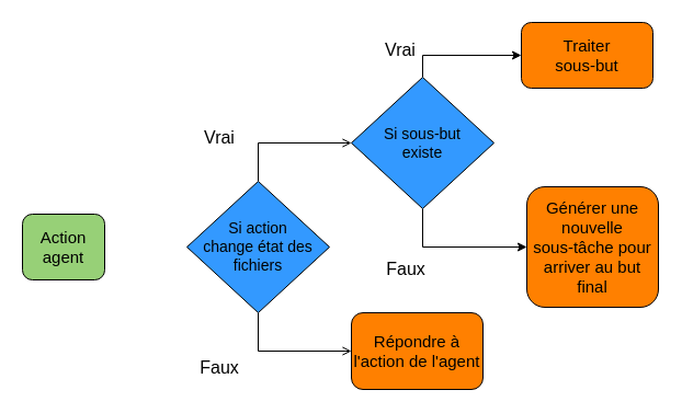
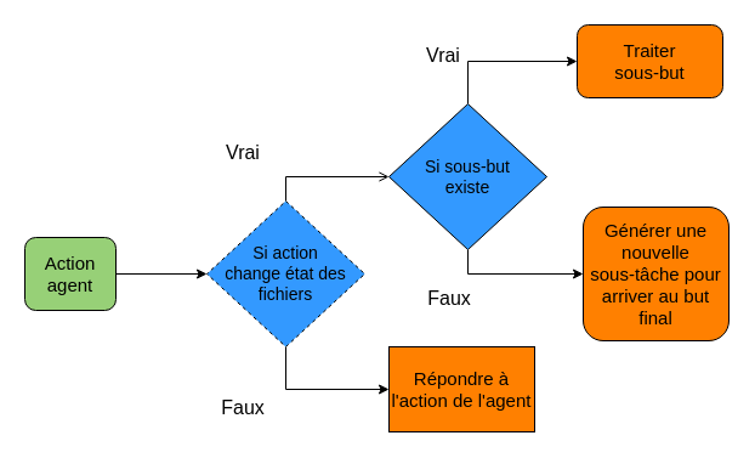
  <mxCell id="0" />
  <mxCell id="1" parent="0" />
+ <mxCell id="2" style="edgeStyle=orthogonalEdgeStyle;rounded=0;orthogonalLoop=1;jettySize=auto;html=1;exitX=1;exitY=0.5;exitDx=0;exitDy=0;" parent="1" source="3" target="11" edge="1"><mxGeometry relative="1" as="geometry" /></mxCell>
  <mxCell id="3" value="&lt;font style=&quot;font-size: 15px&quot;&gt;Action agent&lt;/font&gt;" style="rounded=1;whiteSpace=wrap;html=1;strokeColor=#000000;fillColor=#97D077;" parent="1" vertex="1"><mxGeometry x="20" y="195" width="75" height="60" as="geometry" /></mxCell>
  <mxCell id="4" style="edgeStyle=orthogonalEdgeStyle;rounded=0;orthogonalLoop=1;jettySize=auto;html=1;exitX=0.5;exitY=0;exitDx=0;exitDy=0;entryX=0;entryY=0.5;entryDx=0;entryDy=0;" parent="1" source="6" target="7" edge="1"><mxGeometry relative="1" as="geometry" /></mxCell>
  <mxCell id="5" style="edgeStyle=orthogonalEdgeStyle;rounded=0;orthogonalLoop=1;jettySize=auto;html=1;exitX=0.5;exitY=1;exitDx=0;exitDy=0;entryX=0;entryY=0.5;entryDx=0;entryDy=0;" parent="1" source="6" target="12" edge="1"><mxGeometry relative="1" as="geometry" /></mxCell>
- <mxCell id="6" value="&lt;div style=&quot;font-size: 14px&quot;&gt;&lt;font style=&quot;font-size: 14px&quot;&gt;Si sous-but&lt;/font&gt;&lt;/div&gt;&lt;div style=&quot;font-size: 14px&quot;&gt;&lt;font style=&quot;font-size: 14px&quot;&gt;existe&lt;br&gt;&lt;/font&gt;&lt;/div&gt;" style="rhombus;whiteSpace=wrap;html=1;strokeColor=#000000;fillColor=#3399FF;" parent="1" vertex="1"><mxGeometry x="320" y="70" width="130" height="120" as="geometry" /></mxCell>
+ <mxCell id="6" value="&lt;div style=&quot;font-size: 14px&quot;&gt;&lt;font style=&quot;font-size: 14px&quot;&gt;Si sous-but&lt;/font&gt;&lt;/div&gt;&lt;div style=&quot;font-size: 14px&quot;&gt;&lt;font style=&quot;font-size: 14px&quot;&gt;existe&lt;br&gt;&lt;/font&gt;&lt;/div&gt;" style="rhombus;whiteSpace=wrap;html=1;strokeColor=#000000;fillColor=#3399FF;" parent="1" vertex="1"><mxGeometry x="320" y="85" width="130" height="120" as="geometry" /></mxCell>
  <mxCell id="7" value="&lt;div style=&quot;font-size: 15px&quot;&gt;&lt;font style=&quot;font-size: 15px&quot;&gt;Traiter &lt;br&gt;&lt;/font&gt;&lt;/div&gt;&lt;div style=&quot;font-size: 15px&quot;&gt;&lt;font style=&quot;font-size: 15px&quot;&gt;sous-but&lt;br&gt;&lt;/font&gt;&lt;/div&gt;" style="rounded=1;whiteSpace=wrap;html=1;strokeColor=#000000;fillColor=#FF8000;" parent="1" vertex="1"><mxGeometry x="475" y="20" width="120" height="60" as="geometry" /></mxCell>
- <mxCell id="8" value="&lt;div style=&quot;font-size: 15px&quot;&gt;&lt;font style=&quot;font-size: 15px&quot;&gt;Répondre à l'action de l'agent&lt;br&gt;&lt;/font&gt;&lt;/div&gt;" style="rounded=1;whiteSpace=wrap;html=1;strokeColor=#000000;fillColor=#FF8000;" parent="1" vertex="1"><mxGeometry x="320" y="285" width="120" height="70" as="geometry" /></mxCell>
+ <mxCell id="8" value="&lt;div style=&quot;font-size: 15px&quot;&gt;&lt;font style=&quot;font-size: 15px&quot;&gt;Répondre à l'action de l'agent&lt;br&gt;&lt;/font&gt;&lt;/div&gt;" style="whiteSpace=wrap;html=1;strokeColor=#000000;fillColor=#FF8000;rounded=0;" parent="1" vertex="1"><mxGeometry x="320" y="285" width="120" height="70" as="geometry" /></mxCell>
  <mxCell id="9" style="edgeStyle=orthogonalEdgeStyle;rounded=0;orthogonalLoop=1;jettySize=auto;html=1;exitX=0.5;exitY=0;exitDx=0;exitDy=0;entryX=0;entryY=0.5;entryDx=0;entryDy=0;endArrow=open;" parent="1" source="11" target="6" edge="1"><mxGeometry relative="1" as="geometry" /></mxCell>
- <mxCell id="10" style="edgeStyle=orthogonalEdgeStyle;rounded=0;orthogonalLoop=1;jettySize=auto;html=1;exitX=0.5;exitY=1;exitDx=0;exitDy=0;entryX=0;entryY=0.5;entryDx=0;entryDy=0;endArrow=open;" parent="1" source="11" target="8" edge="1"><mxGeometry relative="1" as="geometry" /></mxCell>
- <mxCell id="11" value="&lt;div style=&quot;font-size: 14px&quot;&gt;&lt;font style=&quot;font-size: 14px&quot;&gt;Si action &lt;br&gt;&lt;/font&gt;&lt;/div&gt;&lt;div style=&quot;font-size: 14px&quot;&gt;&lt;font style=&quot;font-size: 14px&quot;&gt;change état des &lt;br&gt;&lt;/font&gt;&lt;/div&gt;&lt;div style=&quot;font-size: 14px&quot;&gt;&lt;font style=&quot;font-size: 14px&quot;&gt;fichiers&lt;/font&gt;&lt;br&gt;&lt;/div&gt;" style="rhombus;whiteSpace=wrap;html=1;strokeColor=#000000;fillColor=#3399FF;" parent="1" vertex="1"><mxGeometry x="170" y="165" width="130" height="120" as="geometry" /></mxCell>
+ <mxCell id="10" style="edgeStyle=orthogonalEdgeStyle;rounded=0;orthogonalLoop=1;jettySize=auto;html=1;exitX=0.5;exitY=1;exitDx=0;exitDy=0;entryX=0;entryY=0.5;entryDx=0;entryDy=0;" parent="1" source="11" target="8" edge="1"><mxGeometry relative="1" as="geometry" /></mxCell>
+ <mxCell id="11" value="&lt;div style=&quot;font-size: 14px&quot;&gt;&lt;font style=&quot;font-size: 14px&quot;&gt;Si action &lt;br&gt;&lt;/font&gt;&lt;/div&gt;&lt;div style=&quot;font-size: 14px&quot;&gt;&lt;font style=&quot;font-size: 14px&quot;&gt;change état des &lt;br&gt;&lt;/font&gt;&lt;/div&gt;&lt;div style=&quot;font-size: 14px&quot;&gt;&lt;font style=&quot;font-size: 14px&quot;&gt;fichiers&lt;/font&gt;&lt;br&gt;&lt;/div&gt;" style="rhombus;whiteSpace=wrap;html=1;strokeColor=#000000;fillColor=#3399FF;dashed=1;" parent="1" vertex="1"><mxGeometry x="170" y="165" width="130" height="120" as="geometry" /></mxCell>
  <mxCell id="12" value="&lt;div style=&quot;font-size: 15px&quot;&gt;&lt;font style=&quot;font-size: 15px&quot;&gt;Générer une &lt;br&gt;&lt;/font&gt;&lt;/div&gt;&lt;div style=&quot;font-size: 15px&quot;&gt;&lt;font style=&quot;font-size: 15px&quot;&gt;nouvelle &lt;br&gt;&lt;/font&gt;&lt;/div&gt;&lt;div style=&quot;font-size: 15px&quot;&gt;&lt;font style=&quot;font-size: 15px&quot;&gt;sous-tâche&lt;/font&gt; pour arriver au but &lt;br&gt;&lt;/div&gt;&lt;div style=&quot;font-size: 15px&quot;&gt;final&lt;br&gt;&lt;/div&gt;" style="rounded=1;whiteSpace=wrap;html=1;strokeColor=#000000;fillColor=#FF8000;" parent="1" vertex="1"><mxGeometry x="480" y="170" width="120" height="110" as="geometry" /></mxCell>
  <mxCell id="13" value="&lt;font style=&quot;font-size: 16px&quot;&gt;Vrai&lt;/font&gt;" style="text;html=1;strokeColor=none;fillColor=none;align=center;verticalAlign=middle;whiteSpace=wrap;rounded=0;" vertex="1" parent="1"><mxGeometry x="180" y="115" width="40" height="20" as="geometry" /></mxCell>
  <mxCell id="14" value="&lt;font style=&quot;font-size: 16px&quot;&gt;Vrai&lt;/font&gt;" style="text;html=1;strokeColor=none;fillColor=none;align=center;verticalAlign=middle;whiteSpace=wrap;rounded=0;" vertex="1" parent="1"><mxGeometry x="345" y="35" width="40" height="20" as="geometry" /></mxCell>
  <mxCell id="15" value="&lt;font style=&quot;font-size: 16px&quot;&gt;Faux&lt;/font&gt;" style="text;html=1;strokeColor=none;fillColor=none;align=center;verticalAlign=middle;whiteSpace=wrap;rounded=0;" vertex="1" parent="1"><mxGeometry x="180" y="325" width="40" height="20" as="geometry" /></mxCell>
  <mxCell id="16" value="&lt;font style=&quot;font-size: 16px&quot;&gt;Faux&lt;/font&gt;" style="text;html=1;strokeColor=none;fillColor=none;align=center;verticalAlign=middle;whiteSpace=wrap;rounded=0;" vertex="1" parent="1"><mxGeometry x="350" y="235" width="40" height="20" as="geometry" /></mxCell>
